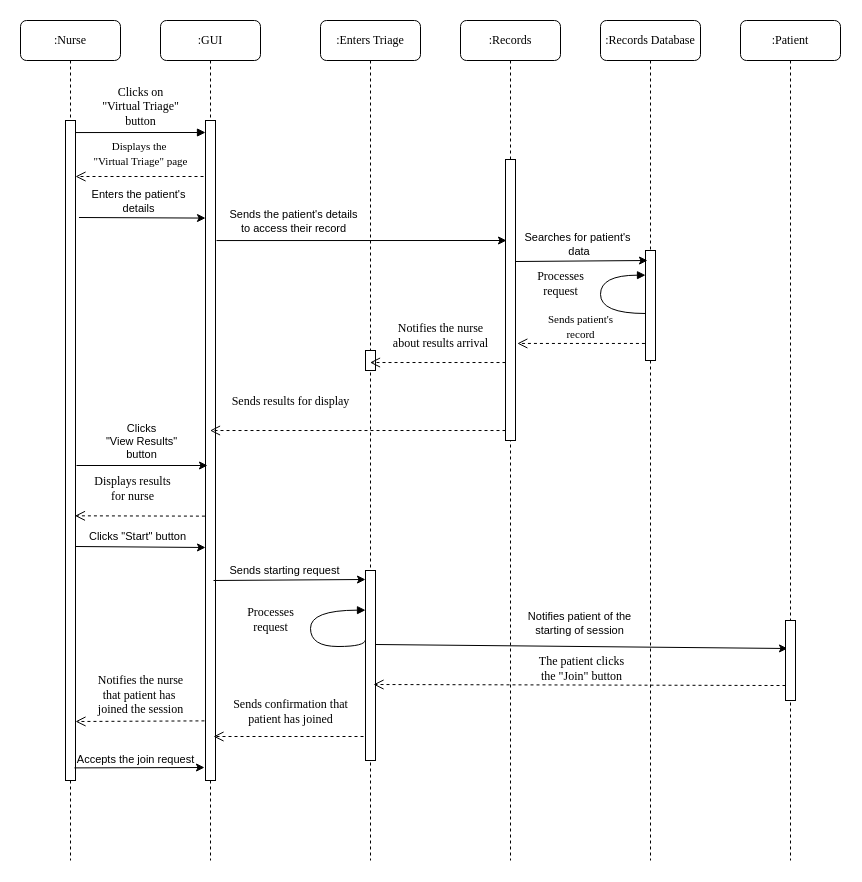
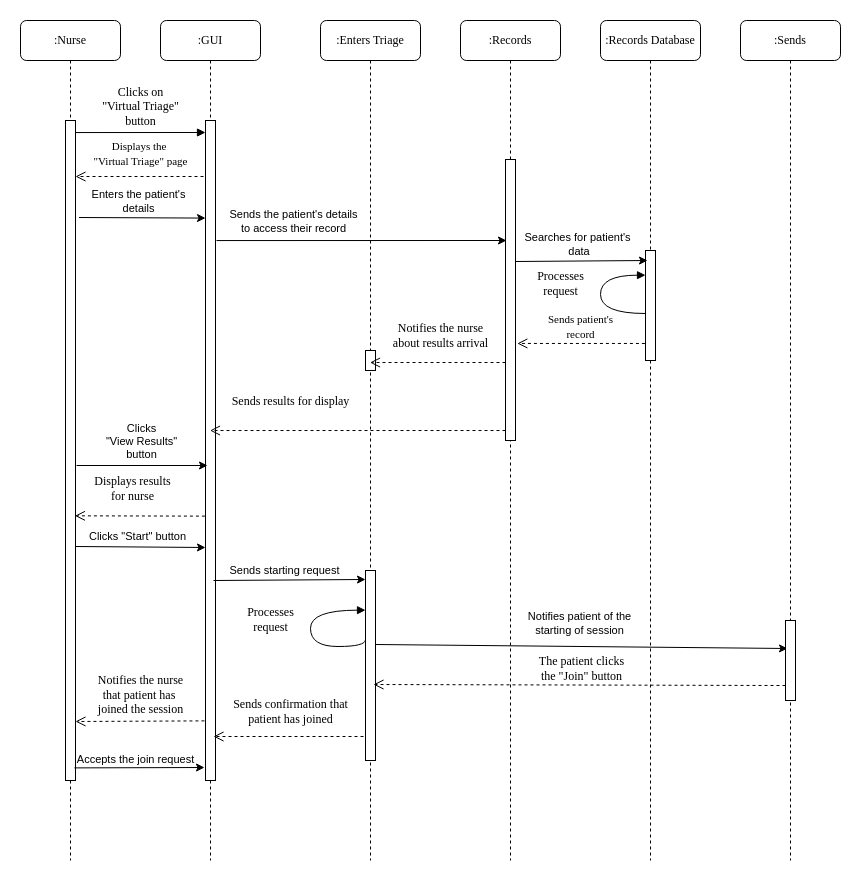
  <mxCell id="0" />
  <mxCell id="1" parent="0" />
  <mxCell id="2" value=":GUI" style="shape=umlLifeline;perimeter=lifelinePerimeter;whiteSpace=wrap;html=1;container=1;collapsible=0;recursiveResize=0;outlineConnect=0;rounded=1;shadow=0;comic=0;labelBackgroundColor=none;strokeWidth=1;fontFamily=Verdana;fontSize=12;align=center;" parent="1" vertex="1"><mxGeometry x="160" y="20" width="100" height="840" as="geometry" /></mxCell>
  <mxCell id="3" value="" style="html=1;points=[];perimeter=orthogonalPerimeter;rounded=0;shadow=0;comic=0;labelBackgroundColor=none;strokeWidth=1;fontFamily=Verdana;fontSize=12;align=center;" parent="2" vertex="1"><mxGeometry x="45" y="100" width="10" height="660" as="geometry" /></mxCell>
  <mxCell id="4" value=":Enters Triage" style="shape=umlLifeline;perimeter=lifelinePerimeter;whiteSpace=wrap;html=1;container=1;collapsible=0;recursiveResize=0;outlineConnect=0;rounded=1;shadow=0;comic=0;labelBackgroundColor=none;strokeWidth=1;fontFamily=Verdana;fontSize=12;align=center;" parent="1" vertex="1"><mxGeometry x="320" y="20" width="100" height="840" as="geometry" /></mxCell>
  <mxCell id="5" value="" style="html=1;points=[];perimeter=orthogonalPerimeter;rounded=0;shadow=0;comic=0;labelBackgroundColor=none;strokeWidth=1;fontFamily=Verdana;fontSize=12;align=center;" parent="4" vertex="1"><mxGeometry x="45" y="330" width="10" height="20" as="geometry" /></mxCell>
  <mxCell id="6" value="Notifies the nurse &lt;br&gt;about results arrival" style="html=1;verticalAlign=bottom;endArrow=open;dashed=1;endSize=8;labelBackgroundColor=none;fontFamily=Verdana;fontSize=12;exitX=-0.057;exitY=0.927;exitDx=0;exitDy=0;exitPerimeter=0;" parent="4" edge="1"><mxGeometry x="-0.037" y="-10" relative="1" as="geometry"><mxPoint x="49.5" y="342.02" as="targetPoint" /><mxPoint x="185.0" y="342.02" as="sourcePoint" /><mxPoint as="offset" /></mxGeometry></mxCell>
  <mxCell id="7" value="" style="html=1;points=[];perimeter=orthogonalPerimeter;rounded=0;shadow=0;comic=0;labelBackgroundColor=none;strokeWidth=1;fontFamily=Verdana;fontSize=12;align=center;" parent="4" vertex="1"><mxGeometry x="45" y="550" width="10" height="190" as="geometry" /></mxCell>
  <mxCell id="8" value="Processes&lt;br&gt;request" style="html=1;verticalAlign=bottom;endArrow=block;labelBackgroundColor=none;fontFamily=Verdana;fontSize=12;elbow=vertical;edgeStyle=orthogonalEdgeStyle;curved=1;entryX=1;entryY=0.286;entryPerimeter=0;exitX=0;exitY=0.567;exitDx=0;exitDy=0;exitPerimeter=0;" parent="4" edge="1"><mxGeometry x="-0.061" y="40" relative="1" as="geometry"><mxPoint x="45" y="619.03" as="sourcePoint" /><mxPoint x="45" y="589.67" as="targetPoint" /><Array as="points"><mxPoint x="45" y="626" /><mxPoint x="-10" y="626" /><mxPoint x="-10" y="590" /></Array><mxPoint as="offset" /></mxGeometry></mxCell>
  <mxCell id="9" value=":Records" style="shape=umlLifeline;perimeter=lifelinePerimeter;whiteSpace=wrap;html=1;container=1;collapsible=0;recursiveResize=0;outlineConnect=0;rounded=1;shadow=0;comic=0;labelBackgroundColor=none;strokeWidth=1;fontFamily=Verdana;fontSize=12;align=center;" parent="1" vertex="1"><mxGeometry x="460" y="20" width="100" height="840" as="geometry" /></mxCell>
  <mxCell id="10" value="Sends results for display" style="html=1;verticalAlign=bottom;endArrow=open;dashed=1;endSize=8;labelBackgroundColor=none;fontFamily=Verdana;fontSize=12;exitX=-0.057;exitY=0.927;exitDx=0;exitDy=0;exitPerimeter=0;" parent="9" target="2" edge="1"><mxGeometry x="0.458" y="-20" relative="1" as="geometry"><mxPoint x="-90" y="410" as="targetPoint" /><mxPoint x="45.0" y="410.02" as="sourcePoint" /><mxPoint as="offset" /></mxGeometry></mxCell>
  <mxCell id="11" value=":Records Database" style="shape=umlLifeline;perimeter=lifelinePerimeter;whiteSpace=wrap;html=1;container=1;collapsible=0;recursiveResize=0;outlineConnect=0;rounded=1;shadow=0;comic=0;labelBackgroundColor=none;strokeWidth=1;fontFamily=Verdana;fontSize=12;align=center;" parent="1" vertex="1"><mxGeometry x="600" y="20" width="100" height="840" as="geometry" /></mxCell>
  <mxCell id="12" value="" style="html=1;points=[];perimeter=orthogonalPerimeter;rounded=0;shadow=0;comic=0;labelBackgroundColor=none;strokeWidth=1;fontFamily=Verdana;fontSize=12;align=center;" parent="11" vertex="1"><mxGeometry x="45" y="230" width="10" height="110" as="geometry" /></mxCell>
  <mxCell id="13" value="Processes&lt;br&gt;request" style="html=1;verticalAlign=bottom;endArrow=block;labelBackgroundColor=none;fontFamily=Verdana;fontSize=12;elbow=vertical;edgeStyle=orthogonalEdgeStyle;curved=1;entryX=1;entryY=0.286;entryPerimeter=0;" parent="11" source="12" edge="1"><mxGeometry x="-0.096" y="40" relative="1" as="geometry"><mxPoint x="40" y="293" as="sourcePoint" /><mxPoint x="45.0" y="254.67" as="targetPoint" /><Array as="points"><mxPoint y="293" /><mxPoint y="255" /></Array><mxPoint as="offset" /></mxGeometry></mxCell>
  <mxCell id="14" value=":Nurse" style="shape=umlLifeline;perimeter=lifelinePerimeter;whiteSpace=wrap;html=1;container=1;collapsible=0;recursiveResize=0;outlineConnect=0;rounded=1;shadow=0;comic=0;labelBackgroundColor=none;strokeWidth=1;fontFamily=Verdana;fontSize=12;align=center;" parent="1" vertex="1"><mxGeometry x="20" y="20" width="100" height="840" as="geometry" /></mxCell>
  <mxCell id="15" value="" style="html=1;points=[];perimeter=orthogonalPerimeter;rounded=0;shadow=0;comic=0;labelBackgroundColor=none;strokeWidth=1;fontFamily=Verdana;fontSize=12;align=center;" parent="14" vertex="1"><mxGeometry x="45" y="100" width="10" height="660" as="geometry" /></mxCell>
  <mxCell id="16" value="Notifies the nurse&lt;br&gt;that patient has&amp;nbsp;&lt;br&gt;joined the session&lt;div&gt;&lt;br/&gt;&lt;/div&gt;" style="html=1;verticalAlign=bottom;endArrow=open;dashed=1;endSize=8;labelBackgroundColor=none;fontFamily=Verdana;fontSize=12;exitX=-0.105;exitY=0.982;exitDx=0;exitDy=0;exitPerimeter=0;" parent="14" edge="1"><mxGeometry x="-0.007" y="12" relative="1" as="geometry"><mxPoint x="55" y="701" as="targetPoint" /><mxPoint x="183.95" y="700.38" as="sourcePoint" /><mxPoint as="offset" /></mxGeometry></mxCell>
  <mxCell id="17" value="" style="html=1;points=[];perimeter=orthogonalPerimeter;rounded=0;shadow=0;comic=0;labelBackgroundColor=none;strokeWidth=1;fontFamily=Verdana;fontSize=12;align=center;" parent="1" vertex="1"><mxGeometry x="505" y="159" width="10" height="281" as="geometry" /></mxCell>
  <mxCell id="18" value="Clicks on &lt;br&gt;&quot;Virtual Triage&quot;&lt;br&gt;button" style="html=1;verticalAlign=bottom;endArrow=block;entryX=0;entryY=0;labelBackgroundColor=none;fontFamily=Verdana;fontSize=12;edgeStyle=elbowEdgeStyle;elbow=vertical;" parent="1" edge="1"><mxGeometry x="0.0" y="2" relative="1" as="geometry"><mxPoint x="75" y="132.048" as="sourcePoint" /><mxPoint x="205" y="132" as="targetPoint" /><mxPoint as="offset" /></mxGeometry></mxCell>
  <mxCell id="19" value="&lt;font style=&quot;font-size: 11px;&quot;&gt;Displays the&amp;nbsp;&lt;br&gt;&quot;Virtual Triage&quot; page&lt;/font&gt;" style="html=1;verticalAlign=bottom;endArrow=open;dashed=1;endSize=8;labelBackgroundColor=none;fontFamily=Verdana;fontSize=12;" parent="1" edge="1"><mxGeometry x="-0.016" y="-6" relative="1" as="geometry"><mxPoint x="75" y="176" as="targetPoint" /><mxPoint x="203" y="176" as="sourcePoint" /><mxPoint as="offset" /></mxGeometry></mxCell>
  <mxCell id="20" value="" style="endArrow=classic;html=1;rounded=0;entryX=-0.248;entryY=0.346;entryDx=0;entryDy=0;entryPerimeter=0;" parent="1" edge="1"><mxGeometry width="50" height="50" relative="1" as="geometry"><mxPoint x="78.48" y="217" as="sourcePoint" /><mxPoint x="205" y="217.58" as="targetPoint" /></mxGeometry></mxCell>
  <mxCell id="21" value="Enters the patient's&lt;br&gt;details" style="edgeLabel;html=1;align=center;verticalAlign=middle;resizable=0;points=[];" parent="20" vertex="1" connectable="0"><mxGeometry x="0.119" y="1" relative="1" as="geometry"><mxPoint x="-12" y="-16" as="offset" /></mxGeometry></mxCell>
  <mxCell id="22" value="" style="endArrow=classic;html=1;rounded=0;exitX=1.5;exitY=0.522;exitDx=0;exitDy=0;exitPerimeter=0;" parent="1" edge="1"><mxGeometry width="50" height="50" relative="1" as="geometry"><mxPoint x="216" y="240.06" as="sourcePoint" /><mxPoint x="506" y="240" as="targetPoint" /></mxGeometry></mxCell>
  <mxCell id="23" value="Sends the patient's details&lt;br&gt;&amp;nbsp;to access their record&amp;nbsp;" style="edgeLabel;html=1;align=center;verticalAlign=middle;resizable=0;points=[];" parent="22" vertex="1" connectable="0"><mxGeometry x="-0.402" relative="1" as="geometry"><mxPoint x="-10" y="-20" as="offset" /></mxGeometry></mxCell>
  <mxCell id="24" value="" style="endArrow=classic;html=1;rounded=0;" parent="1" edge="1"><mxGeometry width="50" height="50" relative="1" as="geometry"><mxPoint x="515" y="261" as="sourcePoint" /><mxPoint x="647" y="260" as="targetPoint" /></mxGeometry></mxCell>
  <mxCell id="25" value="Searches for patient's&lt;br&gt;&amp;nbsp;data" style="edgeLabel;html=1;align=center;verticalAlign=middle;resizable=0;points=[];" parent="24" vertex="1" connectable="0"><mxGeometry x="-0.042" y="1" relative="1" as="geometry"><mxPoint x="-1" y="-16" as="offset" /></mxGeometry></mxCell>
  <mxCell id="26" value="&lt;font style=&quot;font-size: 11px;&quot;&gt;Sends patient's&lt;br&gt;record&lt;/font&gt;" style="html=1;verticalAlign=bottom;endArrow=open;dashed=1;endSize=8;labelBackgroundColor=none;fontFamily=Verdana;fontSize=12;entryX=1.181;entryY=0.95;entryDx=0;entryDy=0;entryPerimeter=0;exitX=-0.057;exitY=0.927;exitDx=0;exitDy=0;exitPerimeter=0;" parent="1" edge="1"><mxGeometry relative="1" as="geometry"><mxPoint x="516.81" y="342.95" as="targetPoint" /><mxPoint x="644.43" y="342.97" as="sourcePoint" /></mxGeometry></mxCell>
  <mxCell id="27" value="Displays results &lt;br&gt;for nurse" style="html=1;verticalAlign=bottom;endArrow=open;dashed=1;endSize=8;labelBackgroundColor=none;fontFamily=Verdana;fontSize=12;exitX=-0.057;exitY=0.943;exitDx=0;exitDy=0;exitPerimeter=0;entryX=0.943;entryY=0.878;entryDx=0;entryDy=0;entryPerimeter=0;" parent="1" edge="1"><mxGeometry x="0.107" y="-10" relative="1" as="geometry"><mxPoint x="74.43" y="515.32" as="targetPoint" /><mxPoint x="204.43" y="515.63" as="sourcePoint" /><mxPoint as="offset" /></mxGeometry></mxCell>
  <mxCell id="28" value="" style="endArrow=classic;html=1;rounded=0;" parent="1" edge="1"><mxGeometry width="50" height="50" relative="1" as="geometry"><mxPoint x="76" y="465" as="sourcePoint" /><mxPoint x="207" y="465" as="targetPoint" /></mxGeometry></mxCell>
  <mxCell id="29" value="Clicks &lt;br&gt;&quot;View Results&quot; &lt;br&gt;button" style="edgeLabel;html=1;align=center;verticalAlign=middle;resizable=0;points=[];" parent="28" vertex="1" connectable="0"><mxGeometry x="0.568" y="-1" relative="1" as="geometry"><mxPoint x="-39" y="-26" as="offset" /></mxGeometry></mxCell>
  <mxCell id="30" value="" style="endArrow=classic;html=1;rounded=0;" parent="1" edge="1"><mxGeometry width="50" height="50" relative="1" as="geometry"><mxPoint x="75" y="546" as="sourcePoint" /><mxPoint x="205" y="547" as="targetPoint" /></mxGeometry></mxCell>
  <mxCell id="31" value="Clicks &quot;Start&quot; button" style="edgeLabel;html=1;align=center;verticalAlign=middle;resizable=0;points=[];" parent="30" vertex="1" connectable="0"><mxGeometry x="0.139" y="-1" relative="1" as="geometry"><mxPoint x="-12" y="-12" as="offset" /></mxGeometry></mxCell>
  <mxCell id="32" value="" style="endArrow=classic;html=1;rounded=0;" parent="1" edge="1"><mxGeometry width="50" height="50" relative="1" as="geometry"><mxPoint x="213" y="580" as="sourcePoint" /><mxPoint x="365" y="579" as="targetPoint" /></mxGeometry></mxCell>
  <mxCell id="33" value="Sends starting request" style="edgeLabel;html=1;align=center;verticalAlign=middle;resizable=0;points=[];" parent="32" vertex="1" connectable="0"><mxGeometry x="-0.066" y="2" relative="1" as="geometry"><mxPoint y="-8" as="offset" /></mxGeometry></mxCell>
  <mxCell id="34" value="" style="endArrow=classic;html=1;rounded=0;entryX=0.2;entryY=0.35;entryDx=0;entryDy=0;entryPerimeter=0;" parent="1" target="37" edge="1"><mxGeometry width="50" height="50" relative="1" as="geometry"><mxPoint x="375" y="644" as="sourcePoint" /><mxPoint x="510" y="620" as="targetPoint" /></mxGeometry></mxCell>
  <mxCell id="35" value="Notifies patient of the &lt;br&gt;starting of session" style="edgeLabel;html=1;align=center;verticalAlign=middle;resizable=0;points=[];" parent="34" vertex="1" connectable="0"><mxGeometry x="0.008" relative="1" as="geometry"><mxPoint x="-4" y="-24" as="offset" /></mxGeometry></mxCell>
- <mxCell id="36" value=":Patient" style="shape=umlLifeline;perimeter=lifelinePerimeter;whiteSpace=wrap;html=1;container=1;collapsible=0;recursiveResize=0;outlineConnect=0;rounded=1;shadow=0;comic=0;labelBackgroundColor=none;strokeWidth=1;fontFamily=Verdana;fontSize=12;align=center;" parent="1" vertex="1"><mxGeometry x="740" y="20" width="100" height="840" as="geometry" /></mxCell>
+ <mxCell id="36" value=":Sends" style="shape=umlLifeline;perimeter=lifelinePerimeter;whiteSpace=wrap;html=1;container=1;collapsible=0;recursiveResize=0;outlineConnect=0;rounded=1;shadow=0;comic=0;labelBackgroundColor=none;strokeWidth=1;fontFamily=Verdana;fontSize=12;align=center;" parent="1" vertex="1"><mxGeometry x="740" y="20" width="100" height="840" as="geometry" /></mxCell>
  <mxCell id="37" value="" style="rounded=0;whiteSpace=wrap;html=1;" parent="36" vertex="1"><mxGeometry x="45" y="600" width="10" height="80" as="geometry" /></mxCell>
  <mxCell id="38" value="The patient clicks &lt;br&gt;the &quot;Join&quot; button" style="html=1;verticalAlign=bottom;endArrow=open;dashed=1;endSize=8;labelBackgroundColor=none;fontFamily=Verdana;fontSize=12;exitX=-0.057;exitY=0.927;exitDx=0;exitDy=0;exitPerimeter=0;entryX=0.8;entryY=0.6;entryDx=0;entryDy=0;entryPerimeter=0;" parent="1" target="7" edge="1"><mxGeometry x="-0.012" relative="1" as="geometry"><mxPoint x="372" y="684" as="targetPoint" /><mxPoint x="785" y="685.02" as="sourcePoint" /><mxPoint as="offset" /></mxGeometry></mxCell>
  <mxCell id="39" value="Sends confirmation that&lt;br&gt;patient has joined" style="html=1;verticalAlign=bottom;endArrow=open;dashed=1;endSize=8;labelBackgroundColor=none;fontFamily=Verdana;fontSize=12;" parent="1" edge="1"><mxGeometry x="-0.027" y="-8" relative="1" as="geometry"><mxPoint x="213" y="736" as="targetPoint" /><mxPoint x="363" y="736" as="sourcePoint" /><mxPoint as="offset" /></mxGeometry></mxCell>
  <mxCell id="40" value="" style="endArrow=classic;html=1;rounded=0;exitX=0.895;exitY=0.99;exitDx=0;exitDy=0;exitPerimeter=0;" parent="1" edge="1"><mxGeometry width="50" height="50" relative="1" as="geometry"><mxPoint x="73.95" y="767.4" as="sourcePoint" /><mxPoint x="204" y="767" as="targetPoint" /></mxGeometry></mxCell>
  <mxCell id="41" value="Accepts the join request" style="edgeLabel;html=1;align=center;verticalAlign=middle;resizable=0;points=[];" parent="40" vertex="1" connectable="0"><mxGeometry x="0.014" y="-1" relative="1" as="geometry"><mxPoint x="-5" y="-10" as="offset" /></mxGeometry></mxCell>
